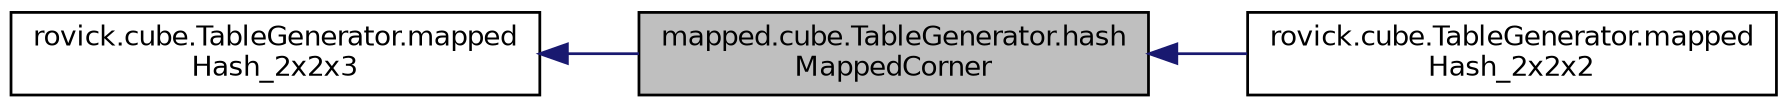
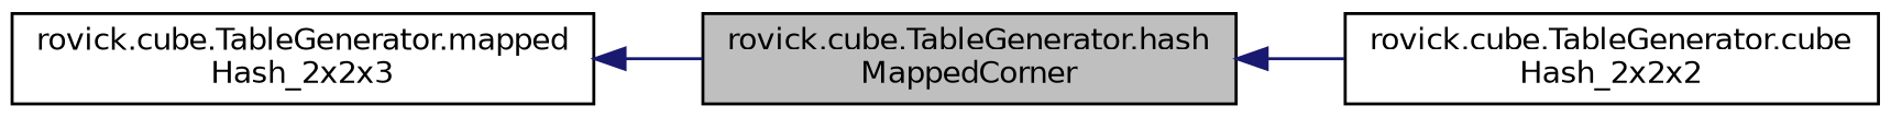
  digraph {
    rankdir=LR
    node [color=black fillcolor=white fontname=Helvetica fontsize=10 shape=record style=filled]
    edge [color=midnightblue dir=back fontname=Helvetica fontsize=10 labelfontname=Helvetica labelfontsize=10 style=solid]
-   n1 [fillcolor=grey75 fontcolor=black height=0.2 label="mapped.cube.TableGenerator.hash\lMappedCorner" width=0.4]
-   n2 [height=0.2 label="rovick.cube.TableGenerator.mapped\lHash_2x2x2" width=0.4]
+   n1 [fillcolor=grey75 fontcolor=black height=0.2 label="rovick.cube.TableGenerator.hash\lMappedCorner" width=0.4]
+   n2 [height=0.2 label="rovick.cube.TableGenerator.cube\lHash_2x2x2" width=0.4]
    n3 [height=0.2 label="rovick.cube.TableGenerator.mapped\lHash_2x2x3" width=0.4]
    n1 -> n2
    n3 -> n1
  }
